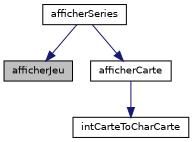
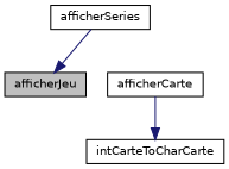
  digraph {
    rankdir=TB
    node [color=black fillcolor=white fontname=Helvetica fontsize=10 shape=record style=filled]
    edge [color=midnightblue fontname=Helvetica fontsize=10 labelfontname=Helvetica labelfontsize=10 style=solid]
    n1 [fillcolor=grey75 fontcolor=black height=0.2 label=afficherJeu width=0.4]
    n2 [height=0.2 label=afficherSeries width=0.4]
    n3 [height=0.2 label=afficherCarte width=0.4]
    n4 [height=0.2 label=intCarteToCharCarte width=0.4]
    n2 -> n1
-   n2 -> n3
    n3 -> n4
  }
